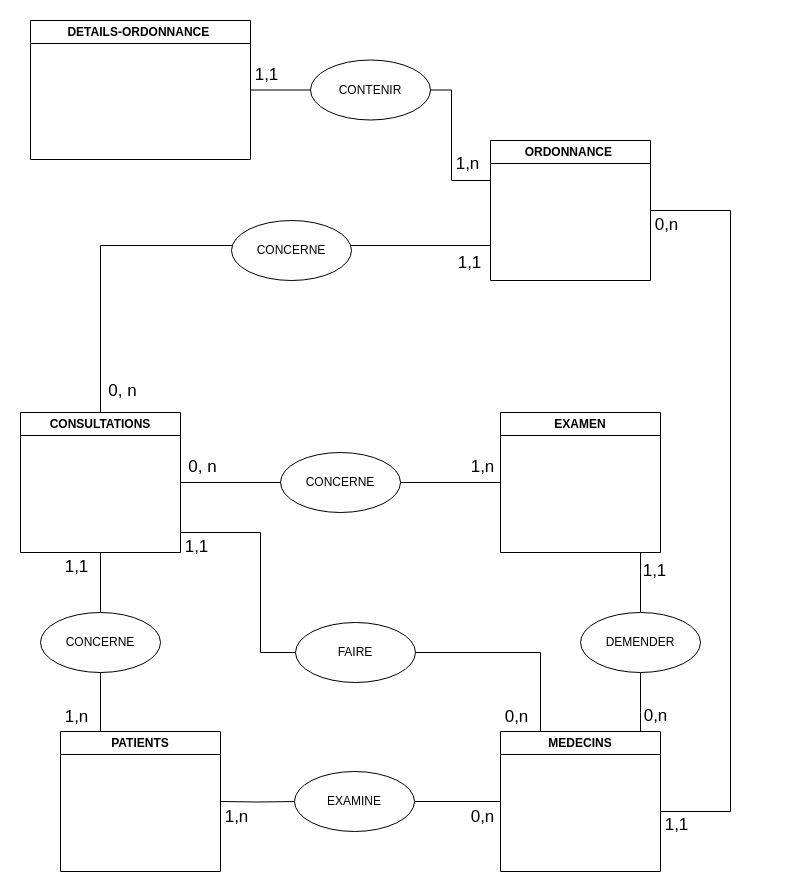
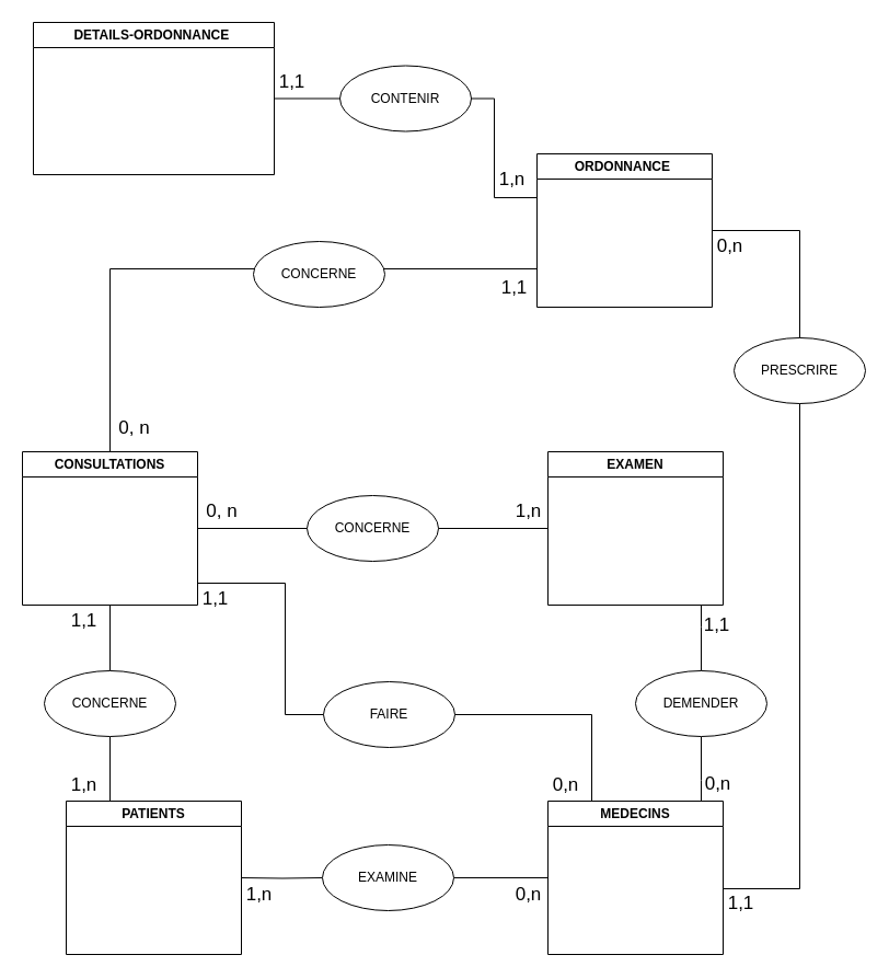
  <mxCell id="0" />
  <mxCell id="1" parent="0" />
  <mxCell id="2" style="edgeStyle=orthogonalEdgeStyle;rounded=0;orthogonalLoop=1;jettySize=auto;html=1;exitX=0.5;exitY=0;exitDx=0;exitDy=0;entryX=0.5;entryY=1;entryDx=0;entryDy=0;endArrow=none;startFill=0;" edge="1" parent="1" source="19" target="11"><mxGeometry relative="1" as="geometry"><Array as="points" /></mxGeometry></mxCell>
  <mxCell id="3" style="edgeStyle=orthogonalEdgeStyle;rounded=0;orthogonalLoop=1;jettySize=auto;html=1;entryX=0;entryY=0.5;entryDx=0;entryDy=0;endArrow=none;endFill=1;startFill=0;" edge="1" parent="1" source="25" target="5"><mxGeometry relative="1" as="geometry"><mxPoint x="220" y="801" as="sourcePoint" /></mxGeometry></mxCell>
  <mxCell id="4" value="PATIENTS" style="swimlane;whiteSpace=wrap;html=1;" vertex="1" parent="1"><mxGeometry x="60" y="731" width="160" height="140" as="geometry" /></mxCell>
  <mxCell id="5" value="MEDECINS" style="swimlane;whiteSpace=wrap;html=1;" vertex="1" parent="1"><mxGeometry x="500" y="731" width="160" height="140" as="geometry" /></mxCell>
  <mxCell id="6" style="edgeStyle=orthogonalEdgeStyle;rounded=0;orthogonalLoop=1;jettySize=auto;html=1;exitX=1;exitY=0.5;exitDx=0;exitDy=0;entryX=0;entryY=0.5;entryDx=0;entryDy=0;endArrow=none;startFill=0;" edge="1" parent="1" source="11" target="15"><mxGeometry relative="1" as="geometry" /></mxCell>
  <mxCell id="7" value="0, n" style="edgeLabel;html=1;align=center;verticalAlign=middle;resizable=0;points=[];fontSize=17;fontStyle=0" vertex="1" connectable="0" parent="6"><mxGeometry x="-0.859" y="3" relative="1" as="geometry"><mxPoint x="-2" y="-13" as="offset" /></mxGeometry></mxCell>
  <mxCell id="8" value="1,n" style="edgeLabel;html=1;align=center;verticalAlign=middle;resizable=0;points=[];fontSize=17;fontStyle=0" vertex="1" connectable="0" parent="6"><mxGeometry x="-0.859" y="3" relative="1" as="geometry"><mxPoint x="278" y="-13" as="offset" /></mxGeometry></mxCell>
  <mxCell id="9" value="0, n" style="edgeLabel;html=1;align=center;verticalAlign=middle;resizable=0;points=[];fontSize=17;fontStyle=0" vertex="1" connectable="0" parent="6"><mxGeometry x="-0.859" y="3" relative="1" as="geometry"><mxPoint x="-82" y="-89" as="offset" /></mxGeometry></mxCell>
  <mxCell id="10" style="edgeStyle=orthogonalEdgeStyle;rounded=0;orthogonalLoop=1;jettySize=auto;html=1;exitX=0.5;exitY=0;exitDx=0;exitDy=0;entryX=0;entryY=0.75;entryDx=0;entryDy=0;endArrow=none;startFill=0;" edge="1" parent="1" source="11" target="13"><mxGeometry relative="1" as="geometry" /></mxCell>
  <mxCell id="11" value="CONSULTATIONS" style="swimlane;whiteSpace=wrap;html=1;" vertex="1" parent="1"><mxGeometry x="20" y="412" width="160" height="140" as="geometry" /></mxCell>
  <mxCell id="12" style="edgeStyle=orthogonalEdgeStyle;rounded=0;orthogonalLoop=1;jettySize=auto;html=1;entryX=1;entryY=0.5;entryDx=0;entryDy=0;endArrow=none;startFill=0;" edge="1" parent="1" source="27" target="16"><mxGeometry relative="1" as="geometry" /></mxCell>
  <mxCell id="13" value="ORDONNANCE&amp;nbsp;" style="swimlane;whiteSpace=wrap;html=1;" vertex="1" parent="1"><mxGeometry x="490" y="140" width="160" height="140" as="geometry" /></mxCell>
  <mxCell id="14" style="edgeStyle=orthogonalEdgeStyle;rounded=0;orthogonalLoop=1;jettySize=auto;html=1;exitX=0.5;exitY=1;exitDx=0;exitDy=0;endArrow=none;startFill=0;" edge="1" parent="1" source="22" target="5"><mxGeometry relative="1" as="geometry"><Array as="points"><mxPoint x="640" y="712" /><mxPoint x="640" y="712" /></Array></mxGeometry></mxCell>
  <mxCell id="15" value="EXAMEN" style="swimlane;whiteSpace=wrap;html=1;" vertex="1" parent="1"><mxGeometry x="500" y="412" width="160" height="140" as="geometry" /></mxCell>
  <mxCell id="16" value="DETAILS-ORDONNANCE&amp;nbsp;" style="swimlane;whiteSpace=wrap;html=1;" vertex="1" parent="1"><mxGeometry x="30" y="20" width="220" height="139" as="geometry" /></mxCell>
  <mxCell id="17" style="edgeStyle=orthogonalEdgeStyle;rounded=0;orthogonalLoop=1;jettySize=auto;html=1;entryX=1;entryY=0.5;entryDx=0;entryDy=0;endArrow=none;startFill=0;" edge="1" parent="1" target="13"><mxGeometry relative="1" as="geometry"><mxPoint x="660" y="811" as="sourcePoint" /><Array as="points"><mxPoint x="730" y="811" /><mxPoint x="730" y="210" /></Array></mxGeometry></mxCell>
  <mxCell id="18" value="" style="edgeStyle=orthogonalEdgeStyle;rounded=0;orthogonalLoop=1;jettySize=auto;html=1;exitX=0.25;exitY=0;exitDx=0;exitDy=0;entryX=0.5;entryY=1;entryDx=0;entryDy=0;endArrow=none;startFill=0;" edge="1" parent="1" source="4" target="19"><mxGeometry relative="1" as="geometry"><mxPoint x="100" y="731" as="sourcePoint" /><mxPoint x="100" y="552" as="targetPoint" /></mxGeometry></mxCell>
  <mxCell id="19" value="CONCERNE" style="ellipse;whiteSpace=wrap;html=1;" vertex="1" parent="1"><mxGeometry x="40" y="612" width="120" height="60" as="geometry" /></mxCell>
  <mxCell id="20" value="CONCERNE" style="ellipse;whiteSpace=wrap;html=1;" vertex="1" parent="1"><mxGeometry x="280" y="452" width="120" height="60" as="geometry" /></mxCell>
  <mxCell id="21" value="" style="edgeStyle=orthogonalEdgeStyle;rounded=0;orthogonalLoop=1;jettySize=auto;html=1;endArrow=none;startFill=0;" edge="1" parent="1" target="22"><mxGeometry relative="1" as="geometry"><mxPoint x="640" y="552" as="sourcePoint" /><mxPoint x="580" y="731" as="targetPoint" /><Array as="points"><mxPoint x="640" y="572" /><mxPoint x="640" y="572" /></Array></mxGeometry></mxCell>
  <mxCell id="22" value="DEMENDER" style="ellipse;whiteSpace=wrap;html=1;" vertex="1" parent="1"><mxGeometry x="580" y="612" width="120" height="60" as="geometry" /></mxCell>
+ <mxCell id="23" value="PRESCRIRE" style="ellipse;whiteSpace=wrap;html=1;" vertex="1" parent="1"><mxGeometry x="670" y="308" width="120" height="60" as="geometry" /></mxCell>
  <mxCell id="24" value="" style="edgeStyle=orthogonalEdgeStyle;rounded=0;orthogonalLoop=1;jettySize=auto;html=1;entryX=0;entryY=0.5;entryDx=0;entryDy=0;endArrow=none;startFill=0;" edge="1" parent="1" target="25"><mxGeometry relative="1" as="geometry"><mxPoint x="220" y="801" as="sourcePoint" /><mxPoint x="500" y="801" as="targetPoint" /></mxGeometry></mxCell>
  <mxCell id="25" value="EXAMINE" style="ellipse;whiteSpace=wrap;html=1;" vertex="1" parent="1"><mxGeometry x="294" y="771" width="120" height="60" as="geometry" /></mxCell>
  <mxCell id="26" value="" style="edgeStyle=orthogonalEdgeStyle;rounded=0;orthogonalLoop=1;jettySize=auto;html=1;entryX=1;entryY=0.5;entryDx=0;entryDy=0;endArrow=none;startFill=0;" edge="1" parent="1" source="13" target="27"><mxGeometry relative="1" as="geometry"><mxPoint x="490" y="210" as="sourcePoint" /><mxPoint x="240" y="210" as="targetPoint" /><Array as="points"><mxPoint x="451" y="180" /><mxPoint x="451" y="90" /></Array></mxGeometry></mxCell>
  <mxCell id="27" value="CONTENIR" style="ellipse;whiteSpace=wrap;html=1;" vertex="1" parent="1"><mxGeometry x="310" y="59.5" width="120" height="60" as="geometry" /></mxCell>
  <mxCell id="28" value="" style="endArrow=none;html=1;rounded=0;entryX=0.25;entryY=0;entryDx=0;entryDy=0;" edge="1" parent="1" target="5"><mxGeometry width="50" height="50" relative="1" as="geometry"><mxPoint x="180" y="532" as="sourcePoint" /><mxPoint x="490" y="762" as="targetPoint" /><Array as="points"><mxPoint x="260" y="532" /><mxPoint x="260" y="652" /><mxPoint x="540" y="652" /></Array></mxGeometry></mxCell>
  <mxCell id="29" value="FAIRE" style="ellipse;whiteSpace=wrap;html=1;" vertex="1" parent="1"><mxGeometry x="295" y="622" width="120" height="60" as="geometry" /></mxCell>
  <mxCell id="30" value="1,1" style="edgeLabel;html=1;align=center;verticalAlign=middle;resizable=0;points=[];fontSize=17;fontStyle=0" vertex="1" connectable="0" parent="1"><mxGeometry x="179.995" y="542" as="geometry"><mxPoint x="16" y="4" as="offset" /></mxGeometry></mxCell>
  <mxCell id="31" value="0,n" style="edgeLabel;html=1;align=center;verticalAlign=middle;resizable=0;points=[];fontSize=17;fontStyle=0" vertex="1" connectable="0" parent="1"><mxGeometry x="499.995" y="712" as="geometry"><mxPoint x="16" y="4" as="offset" /></mxGeometry></mxCell>
  <mxCell id="32" value="0,n" style="edgeLabel;html=1;align=center;verticalAlign=middle;resizable=0;points=[];fontSize=17;fontStyle=0" vertex="1" connectable="0" parent="1"><mxGeometry x="500.105" y="489" as="geometry"><mxPoint x="154" y="226" as="offset" /></mxGeometry></mxCell>
  <mxCell id="33" value="1,1" style="edgeLabel;html=1;align=center;verticalAlign=middle;resizable=0;points=[];fontSize=17;fontStyle=0" vertex="1" connectable="0" parent="1"><mxGeometry x="512.105" y="496" as="geometry"><mxPoint x="141" y="74" as="offset" /></mxGeometry></mxCell>
  <mxCell id="34" value="1,1" style="edgeLabel;html=1;align=center;verticalAlign=middle;resizable=0;points=[];fontSize=17;fontStyle=0" vertex="1" connectable="0" parent="1"><mxGeometry x="59.995" y="562" as="geometry"><mxPoint x="16" y="4" as="offset" /></mxGeometry></mxCell>
  <mxCell id="35" value="1,n" style="edgeLabel;html=1;align=center;verticalAlign=middle;resizable=0;points=[];fontSize=17;fontStyle=0" vertex="1" connectable="0" parent="1"><mxGeometry x="59.995" y="712" as="geometry"><mxPoint x="16" y="4" as="offset" /></mxGeometry></mxCell>
  <mxCell id="36" value="1,n" style="edgeLabel;html=1;align=center;verticalAlign=middle;resizable=0;points=[];fontSize=17;fontStyle=0" vertex="1" connectable="0" parent="1"><mxGeometry x="219.995" y="812" as="geometry"><mxPoint x="16" y="4" as="offset" /></mxGeometry></mxCell>
  <mxCell id="37" value="0,n" style="edgeLabel;html=1;align=center;verticalAlign=middle;resizable=0;points=[];fontSize=17;fontStyle=0" vertex="1" connectable="0" parent="1"><mxGeometry x="465.995" y="812" as="geometry"><mxPoint x="16" y="4" as="offset" /></mxGeometry></mxCell>
  <mxCell id="38" value="1,1" style="edgeLabel;html=1;align=center;verticalAlign=middle;resizable=0;points=[];fontSize=17;fontStyle=0" vertex="1" connectable="0" parent="1"><mxGeometry x="659.995" y="820" as="geometry"><mxPoint x="16" y="4" as="offset" /></mxGeometry></mxCell>
  <mxCell id="39" value="0,n" style="edgeLabel;html=1;align=center;verticalAlign=middle;resizable=0;points=[];fontSize=17;fontStyle=0" vertex="1" connectable="0" parent="1"><mxGeometry x="649.995" y="220" as="geometry"><mxPoint x="16" y="4" as="offset" /></mxGeometry></mxCell>
  <mxCell id="40" value="1,n" style="edgeLabel;html=1;align=center;verticalAlign=middle;resizable=0;points=[];fontSize=17;fontStyle=0" vertex="1" connectable="0" parent="1"><mxGeometry x="450.995" y="159" as="geometry"><mxPoint x="16" y="4" as="offset" /></mxGeometry></mxCell>
  <mxCell id="41" value="1,1" style="edgeLabel;html=1;align=center;verticalAlign=middle;resizable=0;points=[];fontSize=17;fontStyle=0" vertex="1" connectable="0" parent="1"><mxGeometry x="249.995" y="70" as="geometry"><mxPoint x="16" y="4" as="offset" /></mxGeometry></mxCell>
  <mxCell id="42" value="CONCERNE" style="ellipse;whiteSpace=wrap;html=1;" vertex="1" parent="1"><mxGeometry x="231" y="220" width="120" height="60" as="geometry" /></mxCell>
  <mxCell id="43" value="1,1" style="edgeLabel;html=1;align=center;verticalAlign=middle;resizable=0;points=[];fontSize=17;fontStyle=0" vertex="1" connectable="0" parent="1"><mxGeometry x="452.995" y="258" as="geometry"><mxPoint x="16" y="4" as="offset" /></mxGeometry></mxCell>
